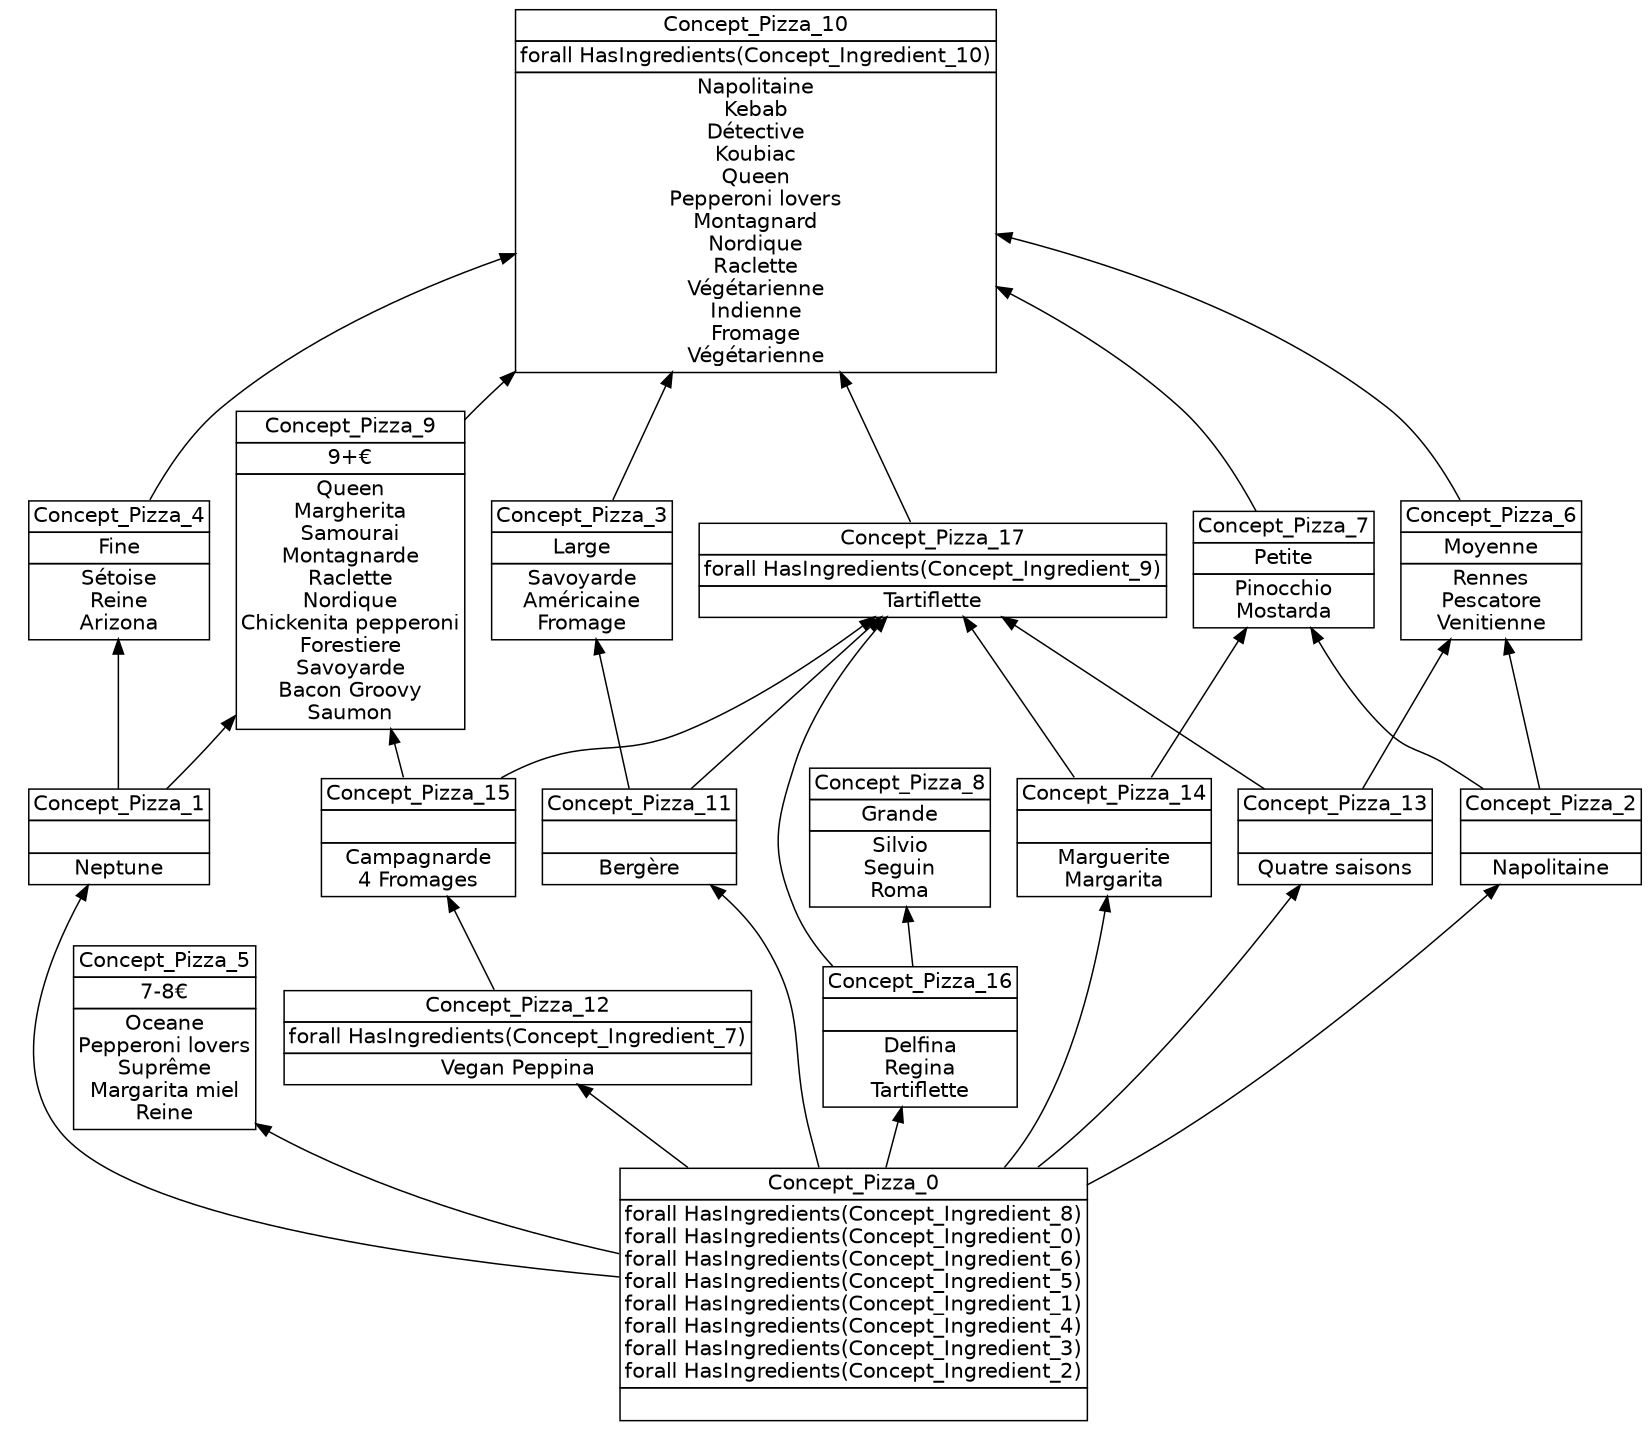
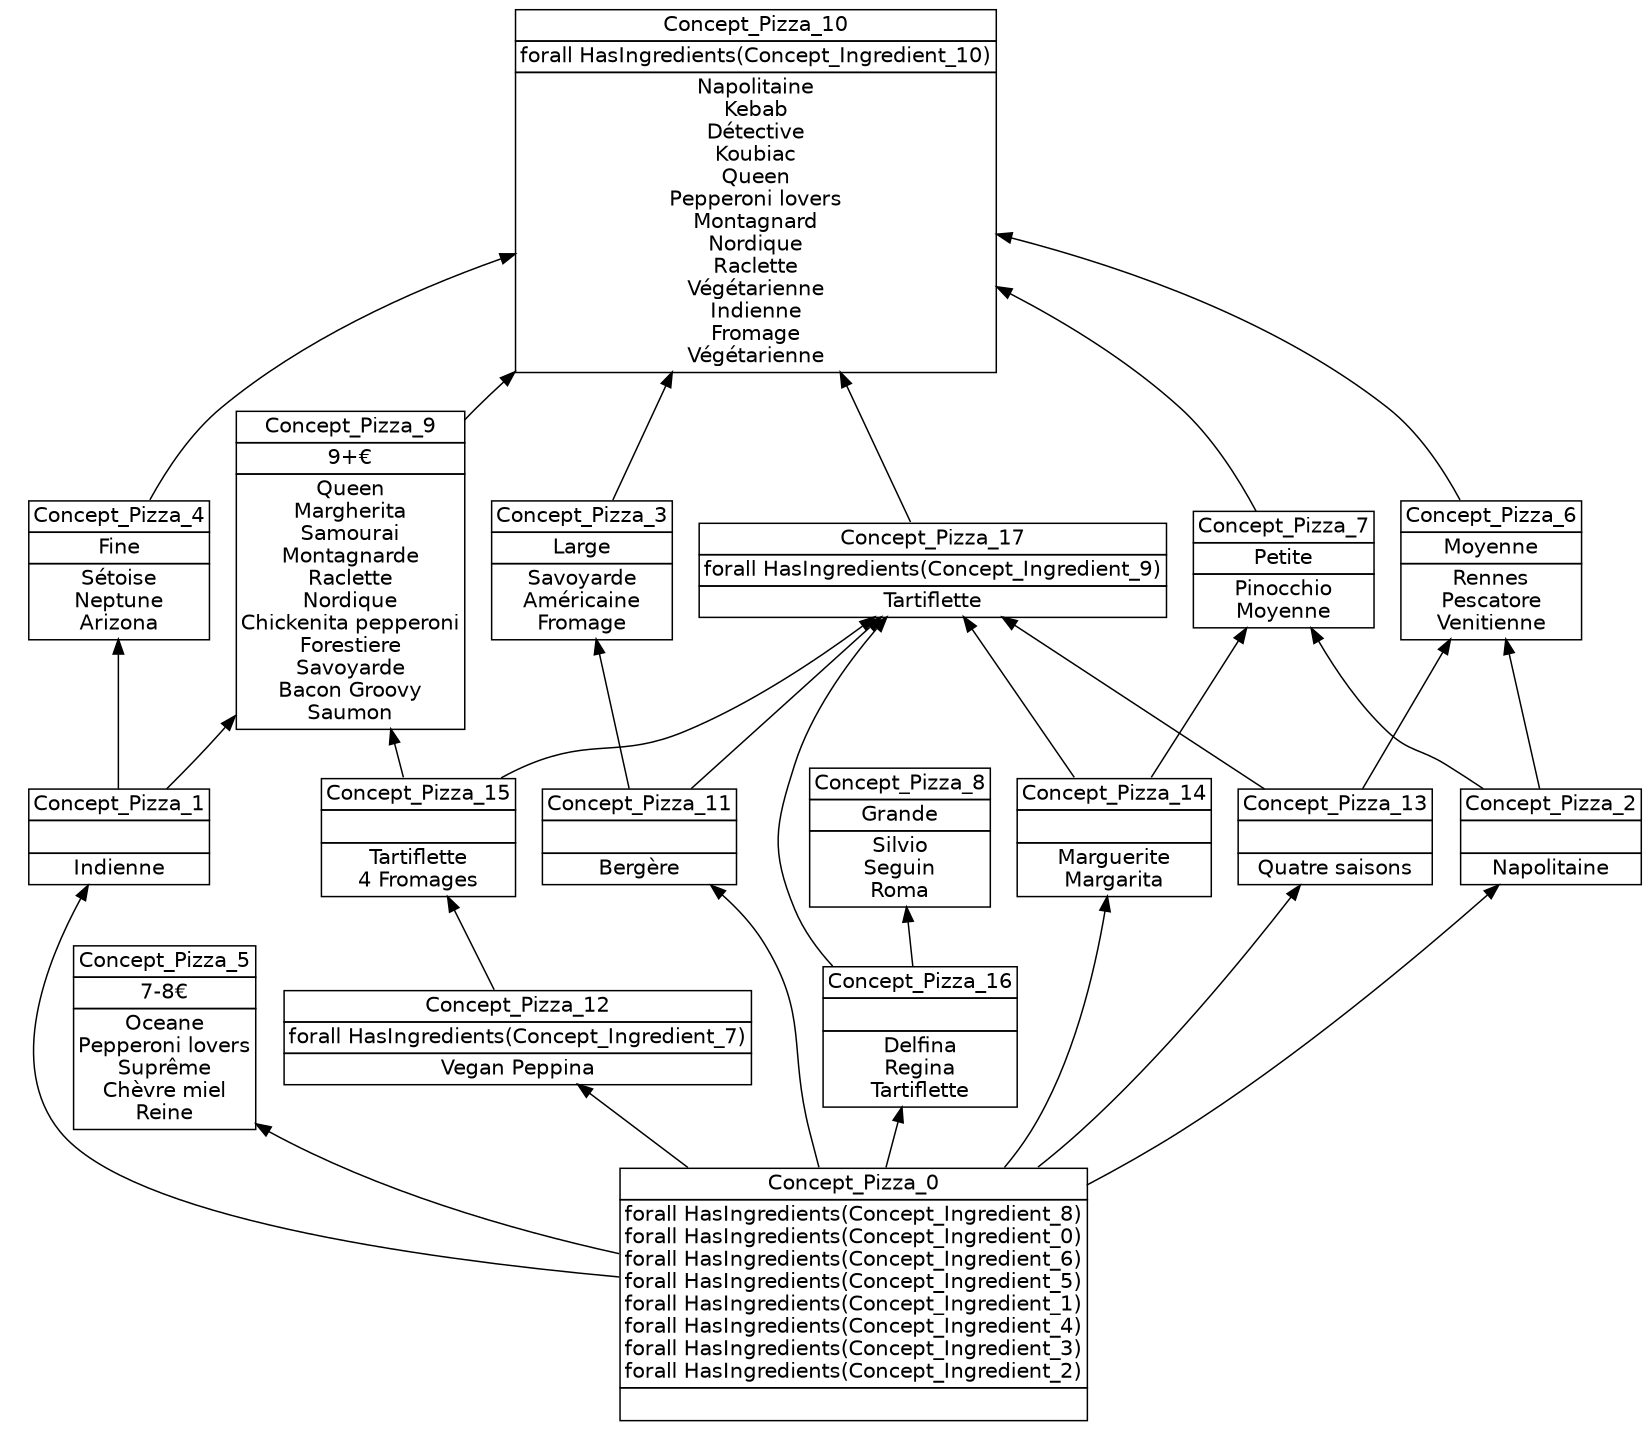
  digraph {
    nodesep=0.2
    rankdir=BT
    ranksep=0.3
    node [fontname="DejaVu Sans" margin="0.03,0.03" shape=none]
    edge [headport=p tailport=p]
    n1 [label=<<table border="0" cellborder="1" cellspacing="0" port="p"><tr><td>Concept_Pizza_10</td></tr><tr><td>forall HasIngredients(Concept_Ingredient_10)<br/></td></tr><tr><td>Napolitaine<br/>Kebab<br/>Détective<br/>Koubiac<br/>Queen<br/>Pepperoni lovers<br/>Montagnard<br/>Nordique<br/>Raclette<br/>Végétarienne<br/>Indienne<br/>Fromage<br/>Végétarienne<br/></td></tr></table>>]
-   n2 [label=<<table border="0" cellborder="1" cellspacing="0" port="p"><tr><td>Concept_Pizza_4</td></tr><tr><td>Fine<br/></td></tr><tr><td>Sétoise<br/>Reine<br/>Arizona<br/></td></tr></table>>]
+   n2 [label=<<table border="0" cellborder="1" cellspacing="0" port="p"><tr><td>Concept_Pizza_4</td></tr><tr><td>Fine<br/></td></tr><tr><td>Sétoise<br/>Neptune<br/>Arizona<br/></td></tr></table>>]
    n3 [label=<<table border="0" cellborder="1" cellspacing="0" port="p"><tr><td>Concept_Pizza_0</td></tr><tr><td>forall HasIngredients(Concept_Ingredient_8)<br/>forall HasIngredients(Concept_Ingredient_0)<br/>forall HasIngredients(Concept_Ingredient_6)<br/>forall HasIngredients(Concept_Ingredient_5)<br/>forall HasIngredients(Concept_Ingredient_1)<br/>forall HasIngredients(Concept_Ingredient_4)<br/>forall HasIngredients(Concept_Ingredient_3)<br/>forall HasIngredients(Concept_Ingredient_2)<br/></td></tr><tr><td><br/></td></tr></table>>]
    n4 [label=<<table border="0" cellborder="1" cellspacing="0" port="p"><tr><td>Concept_Pizza_2</td></tr><tr><td><br/></td></tr><tr><td>Napolitaine<br/></td></tr></table>>]
-   n5 [label=<<table border="0" cellborder="1" cellspacing="0" port="p"><tr><td>Concept_Pizza_5</td></tr><tr><td>7-8€<br/></td></tr><tr><td>Oceane<br/>Pepperoni lovers<br/>Suprême<br/>Margarita miel<br/>Reine<br/></td></tr></table>>]
-   n6 [label=<<table border="0" cellborder="1" cellspacing="0" port="p"><tr><td>Concept_Pizza_1</td></tr><tr><td><br/></td></tr><tr><td>Neptune<br/></td></tr></table>>]
+   n5 [label=<<table border="0" cellborder="1" cellspacing="0" port="p"><tr><td>Concept_Pizza_5</td></tr><tr><td>7-8€<br/></td></tr><tr><td>Oceane<br/>Pepperoni lovers<br/>Suprême<br/>Chèvre miel<br/>Reine<br/></td></tr></table>>]
+   n6 [label=<<table border="0" cellborder="1" cellspacing="0" port="p"><tr><td>Concept_Pizza_1</td></tr><tr><td><br/></td></tr><tr><td>Indienne<br/></td></tr></table>>]
    n7 [label=<<table border="0" cellborder="1" cellspacing="0" port="p"><tr><td>Concept_Pizza_12</td></tr><tr><td>forall HasIngredients(Concept_Ingredient_7)<br/></td></tr><tr><td>Vegan Peppina<br/></td></tr></table>>]
    n8 [label=<<table border="0" cellborder="1" cellspacing="0" port="p"><tr><td>Concept_Pizza_11</td></tr><tr><td><br/></td></tr><tr><td>Bergère<br/></td></tr></table>>]
    n9 [label=<<table border="0" cellborder="1" cellspacing="0" port="p"><tr><td>Concept_Pizza_16</td></tr><tr><td><br/></td></tr><tr><td>Delfina<br/>Regina<br/>Tartiflette<br/></td></tr></table>>]
    n10 [label=<<table border="0" cellborder="1" cellspacing="0" port="p"><tr><td>Concept_Pizza_14</td></tr><tr><td><br/></td></tr><tr><td>Marguerite<br/>Margarita<br/></td></tr></table>>]
    n11 [label=<<table border="0" cellborder="1" cellspacing="0" port="p"><tr><td>Concept_Pizza_13</td></tr><tr><td><br/></td></tr><tr><td>Quatre saisons<br/></td></tr></table>>]
-   n12 [label=<<table border="0" cellborder="1" cellspacing="0" port="p"><tr><td>Concept_Pizza_7</td></tr><tr><td>Petite<br/></td></tr><tr><td>Pinocchio<br/>Mostarda<br/></td></tr></table>>]
+   n12 [label=<<table border="0" cellborder="1" cellspacing="0" port="p"><tr><td>Concept_Pizza_7</td></tr><tr><td>Petite<br/></td></tr><tr><td>Pinocchio<br/>Moyenne<br/></td></tr></table>>]
    n13 [label=<<table border="0" cellborder="1" cellspacing="0" port="p"><tr><td>Concept_Pizza_6</td></tr><tr><td>Moyenne<br/></td></tr><tr><td>Rennes<br/>Pescatore<br/>Venitienne<br/></td></tr></table>>]
    n14 [label=<<table border="0" cellborder="1" cellspacing="0" port="p"><tr><td>Concept_Pizza_9</td></tr><tr><td>9+€<br/></td></tr><tr><td>Queen<br/>Margherita<br/>Samourai<br/>Montagnarde<br/>Raclette<br/>Nordique<br/>Chickenita pepperoni<br/>Forestiere<br/>Savoyarde<br/>Bacon Groovy<br/>Saumon<br/></td></tr></table>>]
-   n15 [label=<<table border="0" cellborder="1" cellspacing="0" port="p"><tr><td>Concept_Pizza_15</td></tr><tr><td><br/></td></tr><tr><td>Campagnarde<br/>4 Fromages<br/></td></tr></table>>]
+   n15 [label=<<table border="0" cellborder="1" cellspacing="0" port="p"><tr><td>Concept_Pizza_15</td></tr><tr><td><br/></td></tr><tr><td>Tartiflette<br/>4 Fromages<br/></td></tr></table>>]
    n16 [label=<<table border="0" cellborder="1" cellspacing="0" port="p"><tr><td>Concept_Pizza_3</td></tr><tr><td>Large<br/></td></tr><tr><td>Savoyarde<br/>Américaine<br/>Fromage<br/></td></tr></table>>]
    n17 [label=<<table border="0" cellborder="1" cellspacing="0" port="p"><tr><td>Concept_Pizza_17</td></tr><tr><td>forall HasIngredients(Concept_Ingredient_9)<br/></td></tr><tr><td>Tartiflette<br/></td></tr></table>>]
    n18 [label=<<table border="0" cellborder="1" cellspacing="0" port="p"><tr><td>Concept_Pizza_8</td></tr><tr><td>Grande<br/></td></tr><tr><td>Silvio<br/>Seguin<br/>Roma<br/></td></tr></table>>]
    n2 -> n1
    n3 -> n4
    n3 -> n5
    n3 -> n6
    n3 -> n7
    n3 -> n8
    n3 -> n9
    n3 -> n10
    n3 -> n11
    n4 -> n12
    n4 -> n13
    n6 -> n2
    n6 -> n14
    n7 -> n15
    n8 -> n16
    n8 -> n17
    n9 -> n17
    n9 -> n18
    n10 -> n12
    n10 -> n17
    n11 -> n13
    n11 -> n17
    n12 -> n1
    n13 -> n1
    n14 -> n1
    n15 -> n14
    n15 -> n17
    n16 -> n1
    n17 -> n1
  }
